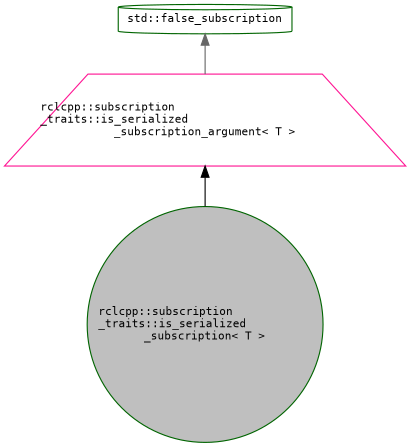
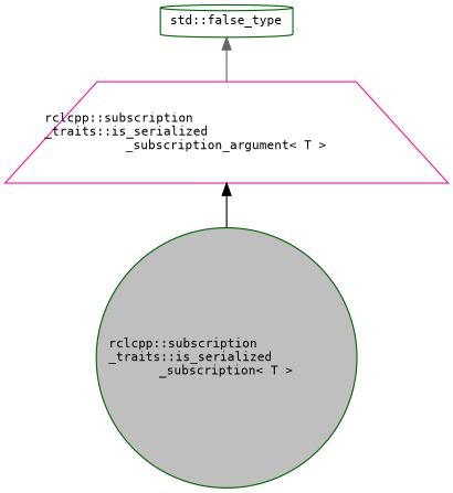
  digraph {
    fontname="DejaVu Sans Mono"
    node [color=darkgreen fillcolor=white fontname="DejaVu Sans Mono" fontsize=10 style=filled]
    edge [dir=back fontname="DejaVu Sans Mono" fontsize=10 labelfontname=Helvetica labelfontsize=10 style=solid]
    n1 [fillcolor=grey75 fontcolor=black height=0.2 label="rclcpp::subscription\l_traits::is_serialized\l_subscription\< T \>" shape=circle width=0.4]
    n2 [color=deeppink height=0.2 label="rclcpp::subscription\l_traits::is_serialized\l_subscription_argument\< T \>" shape=trapezium width=0.4]
-   n3 [height=0.2 label="std::false_subscription" shape=cylinder width=0.4]
+   n3 [height=0.2 label="std::false_type" shape=cylinder width=0.4]
    n2 -> n1 [color=black]
    n3 -> n2 [color=gray40]
  }
